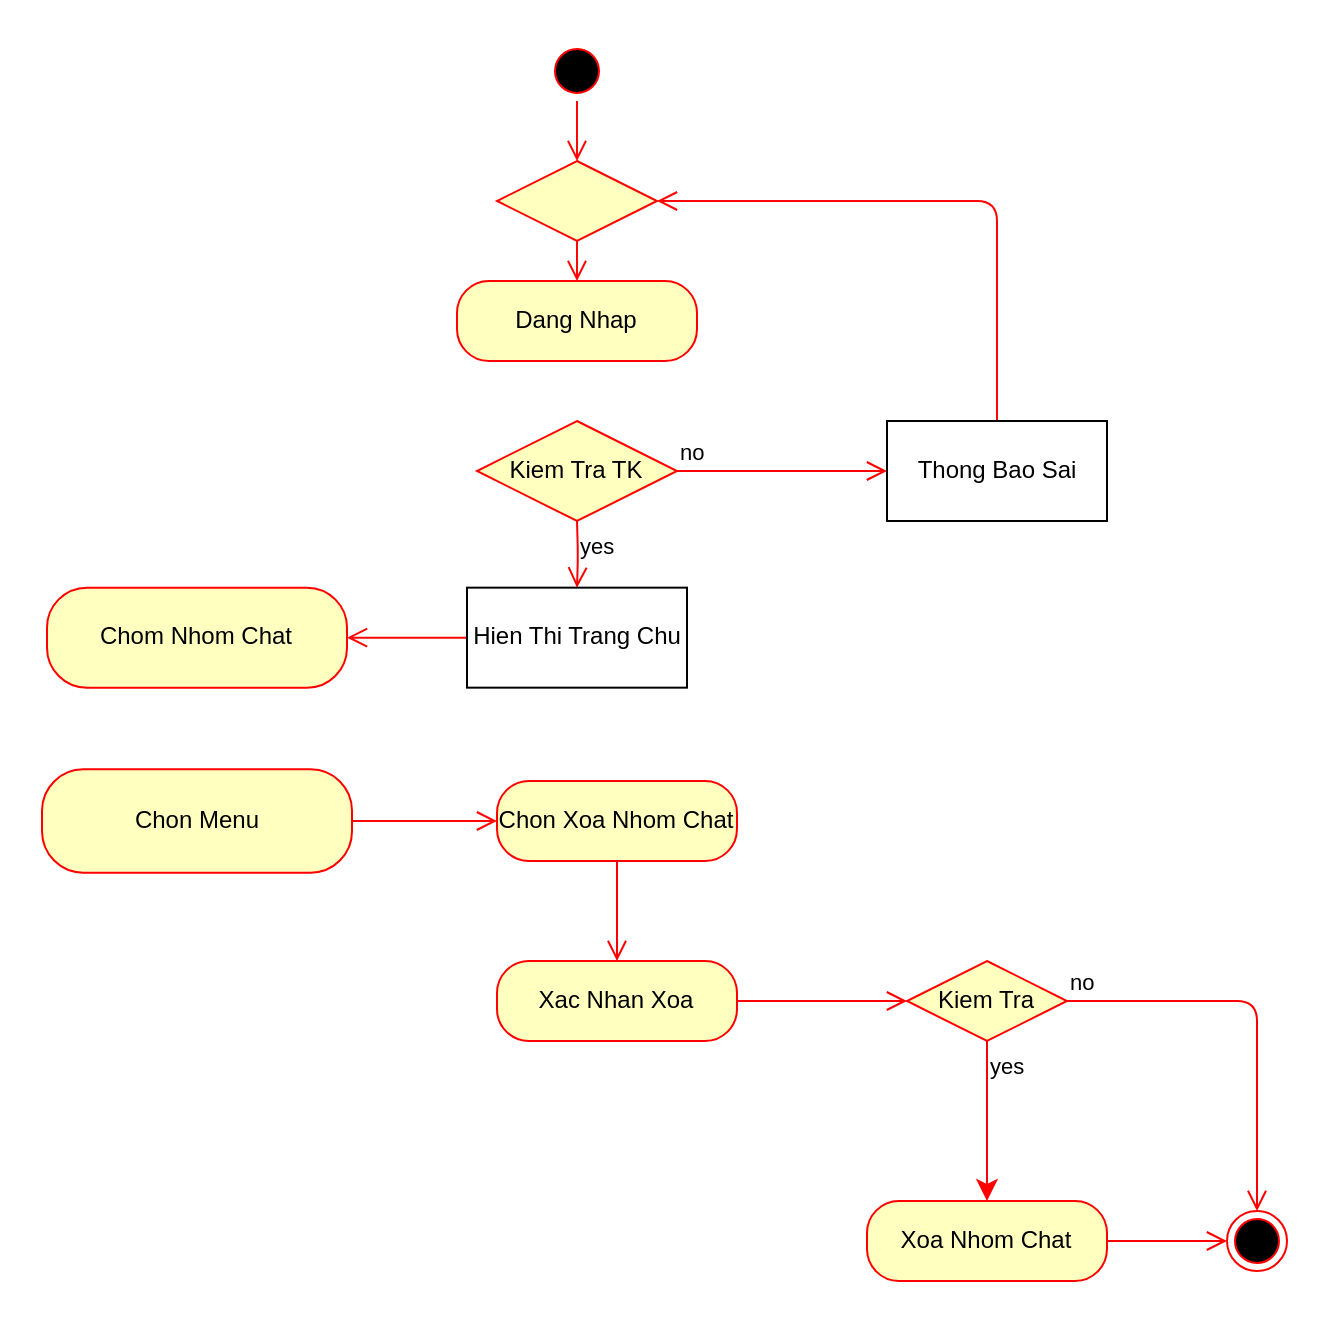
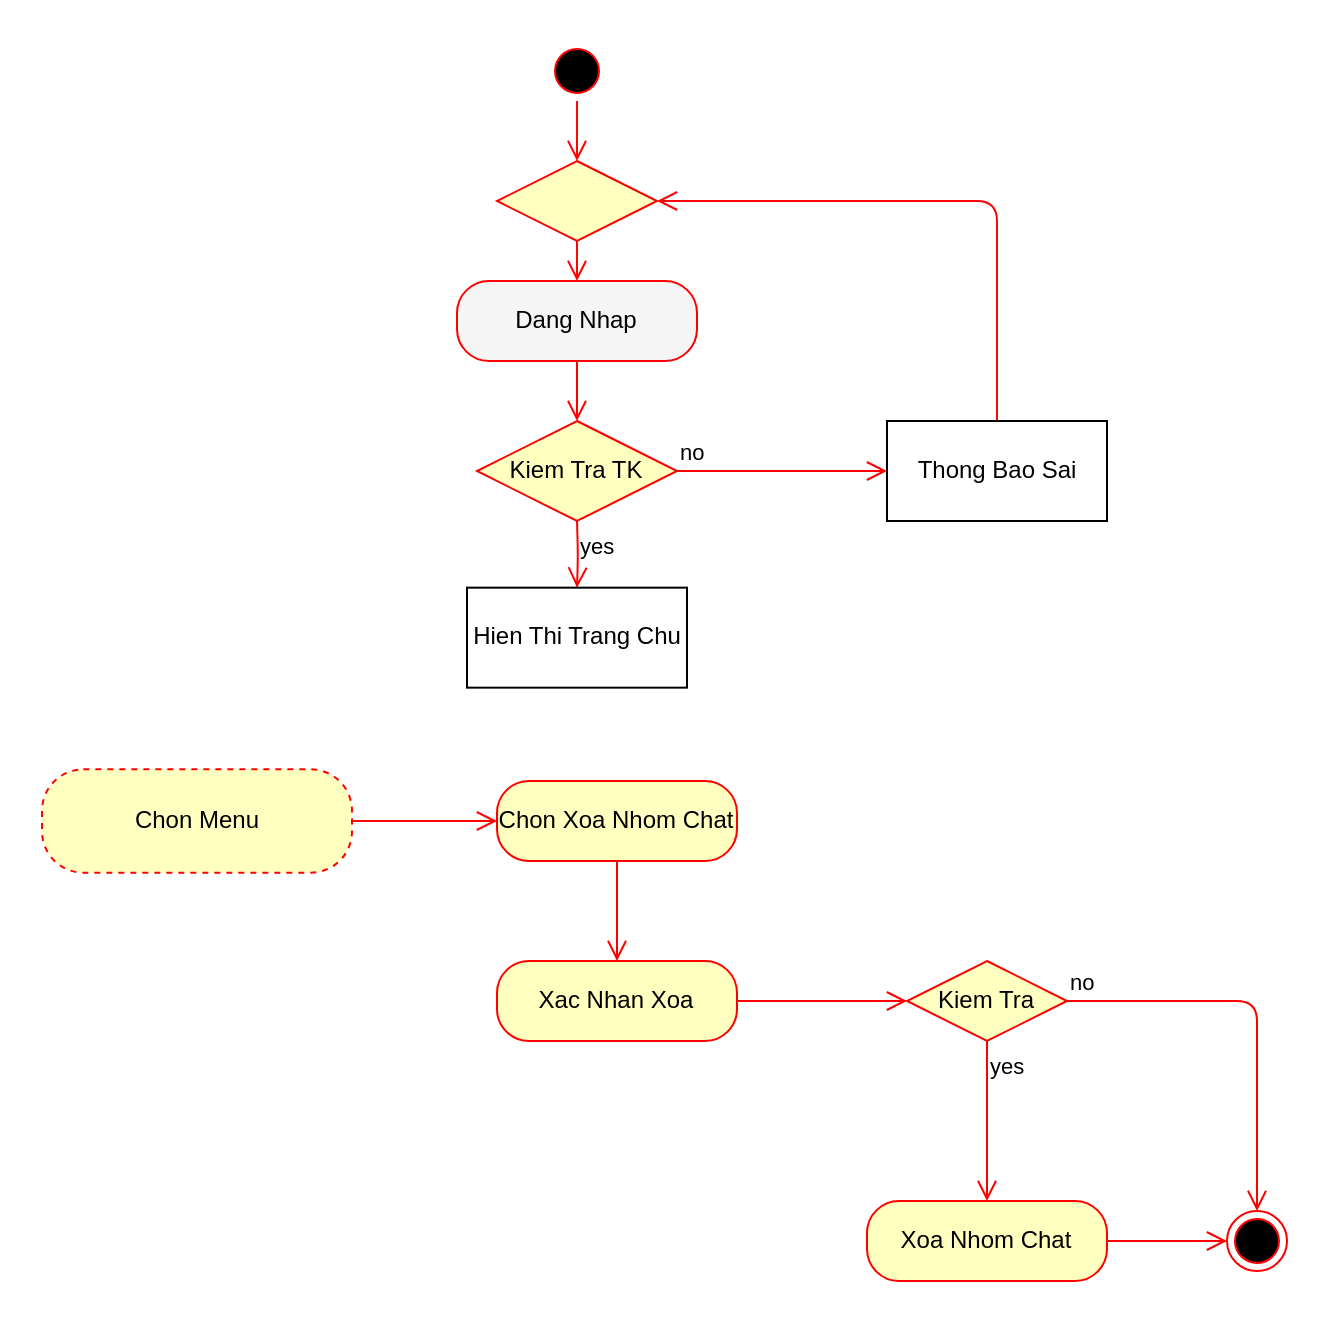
  <mxCell id="0" />
  <mxCell id="1" parent="0" />
  <mxCell id="2" style="edgeStyle=orthogonalEdgeStyle;rounded=1;orthogonalLoop=1;jettySize=auto;html=1;exitX=0.5;exitY=1;exitDx=0;exitDy=0;entryX=0.5;entryY=0;entryDx=0;entryDy=0;endArrow=open;endFill=0;endSize=8;strokeColor=#FF0505;" edge="1" parent="1" source="3" target="11"><mxGeometry relative="1" as="geometry" /></mxCell>
  <mxCell id="3" value="" style="ellipse;html=1;shape=startState;fillColor=#000000;strokeColor=#ff0000;" vertex="1" parent="1"><mxGeometry x="273" y="20" width="30" height="30" as="geometry" /></mxCell>
- <mxCell id="4" value="&lt;div&gt;Dang Nhap&lt;br&gt;&lt;/div&gt;" style="rounded=1;whiteSpace=wrap;html=1;arcSize=40;fontColor=#000000;fillColor=#ffffc0;strokeColor=#ff0000;" vertex="1" parent="1"><mxGeometry x="228" y="140" width="120" height="40" as="geometry" /></mxCell>
+ <mxCell id="4" value="&lt;div&gt;Dang Nhap&lt;br&gt;&lt;/div&gt;" style="rounded=1;whiteSpace=wrap;html=1;arcSize=40;fontColor=#000000;fillColor=#f5f5f5;strokeColor=#ff0000;" vertex="1" parent="1"><mxGeometry x="228" y="140" width="120" height="40" as="geometry" /></mxCell>
+ <mxCell id="5" value="" style="edgeStyle=orthogonalEdgeStyle;html=1;verticalAlign=bottom;endArrow=open;endSize=8;strokeColor=#ff0000;entryX=0.5;entryY=0;entryDx=0;entryDy=0;" edge="1" parent="1" source="4" target="6"><mxGeometry relative="1" as="geometry"><mxPoint x="288" y="200" as="targetPoint" /></mxGeometry></mxCell>
  <mxCell id="6" value="Kiem Tra TK" style="rhombus;whiteSpace=wrap;html=1;fillColor=#ffffc0;strokeColor=#ff0000;" vertex="1" parent="1"><mxGeometry x="238" y="210" width="100" height="50" as="geometry" /></mxCell>
  <mxCell id="7" value="no" style="edgeStyle=orthogonalEdgeStyle;html=1;align=left;verticalAlign=bottom;endArrow=open;endSize=8;strokeColor=#ff0000;entryX=0;entryY=0.5;entryDx=0;entryDy=0;" edge="1" parent="1" source="6" target="9"><mxGeometry x="-1" relative="1" as="geometry"><mxPoint x="433" y="240" as="targetPoint" /><Array as="points"><mxPoint x="423" y="235" /><mxPoint x="423" y="235" /></Array></mxGeometry></mxCell>
  <mxCell id="8" style="edgeStyle=orthogonalEdgeStyle;rounded=1;orthogonalLoop=1;jettySize=auto;html=1;exitX=0.5;exitY=0;exitDx=0;exitDy=0;entryX=1;entryY=0.5;entryDx=0;entryDy=0;endArrow=open;endFill=0;endSize=8;strokeColor=#FF0505;" edge="1" parent="1" source="9" target="11"><mxGeometry relative="1" as="geometry" /></mxCell>
  <mxCell id="9" value="Thong Bao Sai" style="html=1;" vertex="1" parent="1"><mxGeometry x="443" y="210" width="110" height="50" as="geometry" /></mxCell>
  <mxCell id="10" style="edgeStyle=orthogonalEdgeStyle;rounded=1;orthogonalLoop=1;jettySize=auto;html=1;exitX=0.5;exitY=1;exitDx=0;exitDy=0;entryX=0.5;entryY=0;entryDx=0;entryDy=0;endArrow=open;endFill=0;endSize=8;strokeColor=#FF0505;" edge="1" parent="1" source="11" target="4"><mxGeometry relative="1" as="geometry" /></mxCell>
  <mxCell id="11" value="" style="rhombus;whiteSpace=wrap;html=1;fillColor=#ffffc0;strokeColor=#ff0000;" vertex="1" parent="1"><mxGeometry x="248" y="80" width="80" height="40" as="geometry" /></mxCell>
  <mxCell id="12" value="yes" style="edgeStyle=orthogonalEdgeStyle;html=1;align=left;verticalAlign=top;endArrow=open;endSize=8;strokeColor=#ff0000;entryX=0.5;entryY=0;entryDx=0;entryDy=0;" edge="1" parent="1" target="18"><mxGeometry x="-1" relative="1" as="geometry"><mxPoint x="288" y="300" as="targetPoint" /><Array as="points" /><mxPoint x="288" y="260" as="sourcePoint" /></mxGeometry></mxCell>
- <mxCell id="13" value="Chom Nhom Chat" style="rounded=1;whiteSpace=wrap;html=1;arcSize=40;fontColor=#000000;fillColor=#ffffc0;strokeColor=#ff0000;" vertex="1" parent="1"><mxGeometry x="23" y="293.33" width="150" height="50" as="geometry" /></mxCell>
  <mxCell id="14" style="edgeStyle=orthogonalEdgeStyle;rounded=0;orthogonalLoop=1;jettySize=auto;html=1;exitX=1;exitY=0.5;exitDx=0;exitDy=0;entryX=0;entryY=0.5;entryDx=0;entryDy=0;endArrow=open;endFill=0;strokeColor=#FF0505;endSize=8;" edge="1" parent="1" source="15" target="19"><mxGeometry relative="1" as="geometry" /></mxCell>
- <mxCell id="15" value="Chon Menu" style="rounded=1;whiteSpace=wrap;html=1;arcSize=40;fontColor=#000000;fillColor=#ffffc0;strokeColor=#ff0000;" vertex="1" parent="1"><mxGeometry x="20.51" y="384.17" width="154.99" height="51.66" as="geometry" /></mxCell>
+ <mxCell id="15" value="Chon Menu" style="rounded=1;whiteSpace=wrap;html=1;arcSize=40;fontColor=#000000;fillColor=#ffffc0;strokeColor=#ff0000;dashed=1;" vertex="1" parent="1"><mxGeometry x="20.51" y="384.17" width="154.99" height="51.66" as="geometry" /></mxCell>
  <mxCell id="16" value="" style="ellipse;html=1;shape=endState;fillColor=#000000;strokeColor=#ff0000;" vertex="1" parent="1"><mxGeometry x="613" y="605" width="30" height="30" as="geometry" /></mxCell>
- <mxCell id="17" style="edgeStyle=orthogonalEdgeStyle;rounded=0;orthogonalLoop=1;jettySize=auto;html=1;exitX=0;exitY=0.5;exitDx=0;exitDy=0;entryX=1;entryY=0.5;entryDx=0;entryDy=0;endArrow=open;endFill=0;endSize=8;strokeColor=#FF0505;" edge="1" parent="1" source="18" target="13"><mxGeometry relative="1" as="geometry" /></mxCell>
  <mxCell id="18" value="Hien Thi Trang Chu" style="html=1;" vertex="1" parent="1"><mxGeometry x="233" y="293.33" width="110" height="50" as="geometry" /></mxCell>
  <mxCell id="19" value="Chon Xoa Nhom Chat" style="rounded=1;whiteSpace=wrap;html=1;arcSize=40;fontColor=#000000;fillColor=#ffffc0;strokeColor=#ff0000;" vertex="1" parent="1"><mxGeometry x="248" y="390" width="120" height="40" as="geometry" /></mxCell>
  <mxCell id="20" value="" style="edgeStyle=orthogonalEdgeStyle;html=1;verticalAlign=bottom;endArrow=open;endSize=8;strokeColor=#ff0000;entryX=0.5;entryY=0;entryDx=0;entryDy=0;" edge="1" source="19" parent="1" target="21"><mxGeometry relative="1" as="geometry"><mxPoint x="298" y="484.17" as="targetPoint" /></mxGeometry></mxCell>
  <mxCell id="21" value="Xac Nhan Xoa" style="rounded=1;whiteSpace=wrap;html=1;arcSize=40;fontColor=#000000;fillColor=#ffffc0;strokeColor=#ff0000;" vertex="1" parent="1"><mxGeometry x="248" y="480" width="120" height="40" as="geometry" /></mxCell>
  <mxCell id="22" value="" style="edgeStyle=orthogonalEdgeStyle;html=1;verticalAlign=bottom;endArrow=open;endSize=8;strokeColor=#ff0000;entryX=0;entryY=0.5;entryDx=0;entryDy=0;" edge="1" source="21" parent="1" target="23"><mxGeometry relative="1" as="geometry"><mxPoint x="513" y="550" as="targetPoint" /></mxGeometry></mxCell>
  <mxCell id="23" value="Kiem Tra" style="rhombus;whiteSpace=wrap;html=1;fillColor=#ffffc0;strokeColor=#ff0000;" vertex="1" parent="1"><mxGeometry x="453" y="480" width="80" height="40" as="geometry" /></mxCell>
  <mxCell id="24" value="no" style="edgeStyle=orthogonalEdgeStyle;html=1;align=left;verticalAlign=bottom;endArrow=open;endSize=8;strokeColor=#ff0000;entryX=0.5;entryY=0;entryDx=0;entryDy=0;" edge="1" source="23" parent="1" target="16"><mxGeometry x="-1" relative="1" as="geometry"><mxPoint x="633" y="500" as="targetPoint" /></mxGeometry></mxCell>
- <mxCell id="25" value="yes" style="edgeStyle=orthogonalEdgeStyle;html=1;align=left;verticalAlign=top;endArrow=classic;endSize=8;strokeColor=#ff0000;entryX=0.5;entryY=0;entryDx=0;entryDy=0;" edge="1" source="23" parent="1" target="26"><mxGeometry x="-1" relative="1" as="geometry"><mxPoint x="493" y="580" as="targetPoint" /></mxGeometry></mxCell>
+ <mxCell id="25" value="yes" style="edgeStyle=orthogonalEdgeStyle;html=1;align=left;verticalAlign=top;endArrow=open;endSize=8;strokeColor=#ff0000;entryX=0.5;entryY=0;entryDx=0;entryDy=0;" edge="1" source="23" parent="1" target="26"><mxGeometry x="-1" relative="1" as="geometry"><mxPoint x="493" y="580" as="targetPoint" /></mxGeometry></mxCell>
  <mxCell id="26" value="Xoa Nhom Chat " style="rounded=1;whiteSpace=wrap;html=1;arcSize=40;fontColor=#000000;fillColor=#ffffc0;strokeColor=#ff0000;" vertex="1" parent="1"><mxGeometry x="433" y="600" width="120" height="40" as="geometry" /></mxCell>
  <mxCell id="27" value="" style="edgeStyle=orthogonalEdgeStyle;html=1;verticalAlign=bottom;endArrow=open;endSize=8;strokeColor=#ff0000;entryX=0;entryY=0.5;entryDx=0;entryDy=0;" edge="1" source="26" parent="1" target="16"><mxGeometry relative="1" as="geometry"><mxPoint x="383" y="670" as="targetPoint" /></mxGeometry></mxCell>
